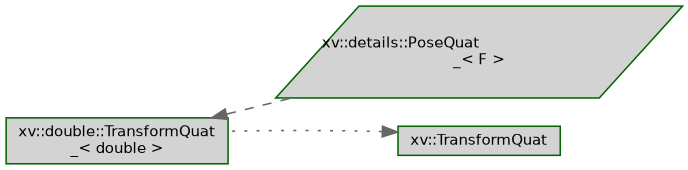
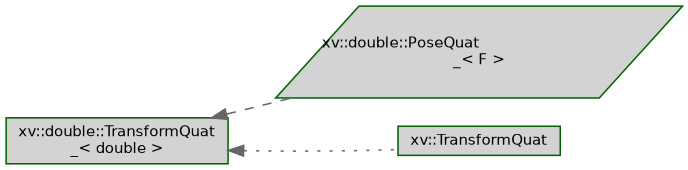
  digraph {
    rankdir=LR
    node [color=darkgreen fillcolor=lightgrey fontname=Helvetica fontsize=10 shape=box style=filled]
    edge [color=gray40 dir=back fontname=Helvetica fontsize=10 labelfontname=Helvetica labelfontsize=10]
    n1 [height=0.2 label="xv::double::TransformQuat\l_\< double \>" width=0.4]
-   n2 [height=0.2 label="xv::details::PoseQuat\l_\< F \>" shape=parallelogram width=0.4]
+   n2 [height=0.2 label="xv::double::PoseQuat\l_\< F \>" shape=parallelogram width=0.4]
    n3 [height=0.2 label="xv::TransformQuat" width=0.4]
    n1 -> n2 [style=dashed]
-   n3 -> n1 [style=dotted]
+   n1 -> n3 [style=dotted]
  }
